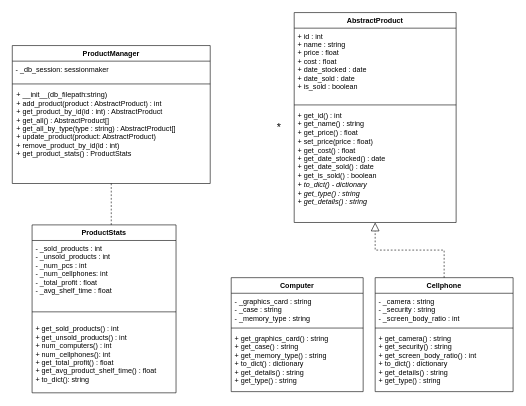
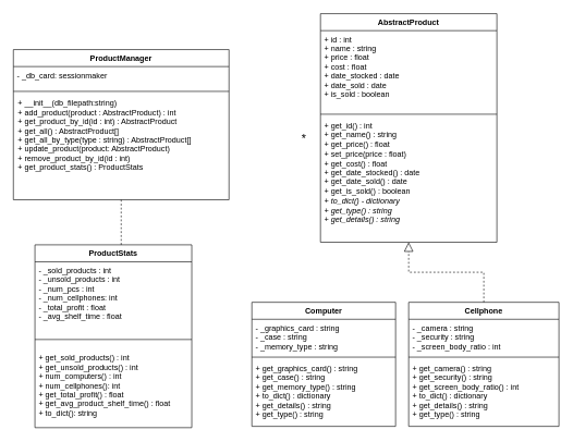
  <mxCell id="0" />
  <mxCell id="1" parent="0" />
  <mxCell id="2" value="ProductManager" style="swimlane;fontStyle=1;align=center;verticalAlign=top;childLayout=stackLayout;horizontal=1;startSize=26;horizontalStack=0;resizeParent=1;resizeParentMax=0;resizeLast=0;collapsible=1;marginBottom=0;" parent="1" vertex="1"><mxGeometry x="20" y="75" width="330" height="230" as="geometry" /></mxCell>
- <mxCell id="3" value="- _db_session: sessionmaker" style="text;strokeColor=none;fillColor=none;align=left;verticalAlign=top;spacingLeft=4;spacingRight=4;overflow=hidden;rotatable=0;points=[[0,0.5],[1,0.5]];portConstraint=eastwest;" parent="2" vertex="1"><mxGeometry y="26" width="330" height="34" as="geometry" /></mxCell>
+ <mxCell id="3" value="- _db_card: sessionmaker" style="text;strokeColor=none;fillColor=none;align=left;verticalAlign=top;spacingLeft=4;spacingRight=4;overflow=hidden;rotatable=0;points=[[0,0.5],[1,0.5]];portConstraint=eastwest;" parent="2" vertex="1"><mxGeometry y="26" width="330" height="34" as="geometry" /></mxCell>
  <mxCell id="4" value="" style="line;strokeWidth=1;fillColor=none;align=left;verticalAlign=middle;spacingTop=-1;spacingLeft=3;spacingRight=3;rotatable=0;labelPosition=right;points=[];portConstraint=eastwest;" parent="2" vertex="1"><mxGeometry y="60" width="330" height="8" as="geometry" /></mxCell>
  <mxCell id="5" value="+ __init__(db_filepath:string)&#10;+ add_product(product : AbstractProduct) : int&#10;+ get_product_by_id(id : int) : AbstractProduct&#10;+ get_all() : AbstractProduct[]  &#10;+ get_all_by_type(type : string) : AbstractProduct[]&#10;+ update_product(product: AbstractProduct) &#10;+ remove_product_by_id(id : int)&#10;+ get_product_stats() : ProductStats" style="text;strokeColor=none;fillColor=none;align=left;verticalAlign=top;spacingLeft=4;spacingRight=4;overflow=hidden;rotatable=0;points=[[0,0.5],[1,0.5]];portConstraint=eastwest;spacing=3;" parent="2" vertex="1"><mxGeometry y="68" width="330" height="162" as="geometry" /></mxCell>
  <mxCell id="6" value="ProductStats" style="swimlane;fontStyle=1;align=center;verticalAlign=top;childLayout=stackLayout;horizontal=1;startSize=26;horizontalStack=0;resizeParent=1;resizeParentMax=0;resizeLast=0;collapsible=1;marginBottom=0;" parent="1" vertex="1"><mxGeometry x="53" y="374" width="240" height="280" as="geometry" /></mxCell>
  <mxCell id="7" value="- _sold_products : int&#10;- _unsold_products : int&#10;- _num_pcs : int&#10;- _num_cellphones: int&#10;- _total_profit : float&#10;- _avg_shelf_time : float " style="text;strokeColor=none;fillColor=none;align=left;verticalAlign=top;spacingLeft=4;spacingRight=4;overflow=hidden;rotatable=0;points=[[0,0.5],[1,0.5]];portConstraint=eastwest;" parent="6" vertex="1"><mxGeometry y="26" width="240" height="104" as="geometry" /></mxCell>
  <mxCell id="8" value="" style="line;strokeWidth=1;fillColor=none;align=left;verticalAlign=middle;spacingTop=-1;spacingLeft=3;spacingRight=3;rotatable=0;labelPosition=right;points=[];portConstraint=eastwest;" parent="6" vertex="1"><mxGeometry y="130" width="240" height="30" as="geometry" /></mxCell>
  <mxCell id="9" value="+ get_sold_products() : int&#10;+ get_unsold_products() : int&#10;+ num_computers() : int&#10;+ num_cellphones(): int&#10;+ get_total_profit() : float&#10;+ get_avg_product_shelf_time() : float&#10;+ to_dict(): string" style="text;strokeColor=none;fillColor=none;align=left;verticalAlign=top;spacingLeft=4;spacingRight=4;overflow=hidden;rotatable=0;points=[[0,0.5],[1,0.5]];portConstraint=eastwest;" parent="6" vertex="1"><mxGeometry y="160" width="240" height="120" as="geometry" /></mxCell>
  <mxCell id="10" value="AbstractProduct" style="swimlane;fontStyle=1;align=center;verticalAlign=top;childLayout=stackLayout;horizontal=1;startSize=26;horizontalStack=0;resizeParent=1;resizeParentMax=0;resizeLast=0;collapsible=1;marginBottom=0;" parent="1" vertex="1"><mxGeometry x="490" y="20" width="270" height="350" as="geometry" /></mxCell>
  <mxCell id="11" value="+ id : int&#10;+ name : string&#10;+ price : float&#10;+ cost : float&#10;+ date_stocked : date&#10;+ date_sold : date&#10;+ is_sold : boolean" style="text;strokeColor=none;fillColor=none;align=left;verticalAlign=top;spacingLeft=4;spacingRight=4;overflow=hidden;rotatable=0;points=[[0,0.5],[1,0.5]];portConstraint=eastwest;" parent="10" vertex="1"><mxGeometry y="26" width="270" height="124" as="geometry" /></mxCell>
  <mxCell id="12" value="" style="line;strokeWidth=1;fillColor=none;align=left;verticalAlign=middle;spacingTop=-1;spacingLeft=3;spacingRight=3;rotatable=0;labelPosition=right;points=[];portConstraint=eastwest;" parent="10" vertex="1"><mxGeometry y="150" width="270" height="8" as="geometry" /></mxCell>
  <mxCell id="13" value="+ get_id() : int&lt;br&gt;+ get_name() : string&lt;br&gt;+ get_price() : float&lt;br&gt;+ set_price(price : float)&lt;br&gt;+ get_cost() : float&lt;br&gt;+ get_date_stocked() : date&lt;br&gt;+ get_date_sold() : date&lt;br&gt;+ get_is_sold() : boolean&lt;br&gt;&lt;i&gt;+ to_dict() - dictionary&lt;br&gt;+ get_type() : string&lt;br&gt;+ get_details() : string&lt;/i&gt;" style="text;strokeColor=none;fillColor=none;align=left;verticalAlign=top;spacingLeft=4;spacingRight=4;overflow=hidden;rotatable=0;points=[[0,0.5],[1,0.5]];portConstraint=eastwest;html=1;" parent="10" vertex="1"><mxGeometry y="158" width="270" height="192" as="geometry" /></mxCell>
  <mxCell id="14" value="Computer" style="swimlane;fontStyle=1;align=center;verticalAlign=top;childLayout=stackLayout;horizontal=1;startSize=26;horizontalStack=0;resizeParent=1;resizeParentMax=0;resizeLast=0;collapsible=1;marginBottom=0;" parent="1" vertex="1"><mxGeometry x="385" y="462" width="220" height="190" as="geometry" /></mxCell>
  <mxCell id="15" value="- _graphics_card : string&#10;- _case : string&#10;- _memory_type : string" style="text;strokeColor=none;fillColor=none;align=left;verticalAlign=top;spacingLeft=4;spacingRight=4;overflow=hidden;rotatable=0;points=[[0,0.5],[1,0.5]];portConstraint=eastwest;" parent="14" vertex="1"><mxGeometry y="26" width="220" height="54" as="geometry" /></mxCell>
  <mxCell id="16" value="" style="line;strokeWidth=1;fillColor=none;align=left;verticalAlign=middle;spacingTop=-1;spacingLeft=3;spacingRight=3;rotatable=0;labelPosition=right;points=[];portConstraint=eastwest;" parent="14" vertex="1"><mxGeometry y="80" width="220" height="8" as="geometry" /></mxCell>
  <mxCell id="17" value="+ get_graphics_card() : string&#10;+ get_case() : string&#10;+ get_memory_type() : string&#10;+ to_dict() : dictionary&#10;+ get_details() : string&#10;+ get_type() : string" style="text;strokeColor=none;fillColor=none;align=left;verticalAlign=top;spacingLeft=4;spacingRight=4;overflow=hidden;rotatable=0;points=[[0,0.5],[1,0.5]];portConstraint=eastwest;" parent="14" vertex="1"><mxGeometry y="88" width="220" height="102" as="geometry" /></mxCell>
  <mxCell id="18" value="Cellphone" style="swimlane;fontStyle=1;align=center;verticalAlign=top;childLayout=stackLayout;horizontal=1;startSize=26;horizontalStack=0;resizeParent=1;resizeParentMax=0;resizeLast=0;collapsible=1;marginBottom=0;" parent="1" vertex="1"><mxGeometry x="625" y="462" width="230" height="190" as="geometry" /></mxCell>
  <mxCell id="19" value="- _camera : string&#10;- _security : string&#10;- _screen_body_ratio : int" style="text;strokeColor=none;fillColor=none;align=left;verticalAlign=top;spacingLeft=4;spacingRight=4;overflow=hidden;rotatable=0;points=[[0,0.5],[1,0.5]];portConstraint=eastwest;" parent="18" vertex="1"><mxGeometry y="26" width="230" height="54" as="geometry" /></mxCell>
  <mxCell id="20" value="" style="line;strokeWidth=1;fillColor=none;align=left;verticalAlign=middle;spacingTop=-1;spacingLeft=3;spacingRight=3;rotatable=0;labelPosition=right;points=[];portConstraint=eastwest;" parent="18" vertex="1"><mxGeometry y="80" width="230" height="8" as="geometry" /></mxCell>
  <mxCell id="21" value="+ get_camera() : string&#10;+ get_security() : string&#10;+ get_screen_body_ratio() : int&#10;+ to_dict() : dictionary&#10;+ get_details() : string&#10;+ get_type() : string" style="text;strokeColor=none;fillColor=none;align=left;verticalAlign=top;spacingLeft=4;spacingRight=4;overflow=hidden;rotatable=0;points=[[0,0.5],[1,0.5]];portConstraint=eastwest;" parent="18" vertex="1"><mxGeometry y="88" width="230" height="102" as="geometry" /></mxCell>
  <mxCell id="22" value="" style="endArrow=none;html=1;edgeStyle=orthogonalEdgeStyle;dashed=1;" parent="1" source="2" target="6" edge="1"><mxGeometry relative="1" as="geometry"><mxPoint x="110" y="242" as="sourcePoint" /><mxPoint x="270" y="242" as="targetPoint" /><Array as="points"><mxPoint x="185" y="232" /><mxPoint x="185" y="232" /></Array></mxGeometry></mxCell>
  <mxCell id="23" value="" style="endArrow=block;endFill=0;endSize=12;html=1;edgeStyle=orthogonalEdgeStyle;rounded=0;dashed=1;" parent="1" source="18" target="10" edge="1"><mxGeometry width="160" relative="1" as="geometry"><mxPoint x="320" y="472" as="sourcePoint" /><mxPoint x="480" y="472" as="targetPoint" /></mxGeometry></mxCell>
  <mxCell id="24" value="&lt;font style=&quot;font-size: 18px&quot;&gt;*&lt;/font&gt;" style="text;html=1;strokeColor=none;fillColor=none;align=center;verticalAlign=middle;whiteSpace=wrap;rounded=0;" parent="1" vertex="1"><mxGeometry x="445" y="199" width="40" height="26" as="geometry" /></mxCell>
